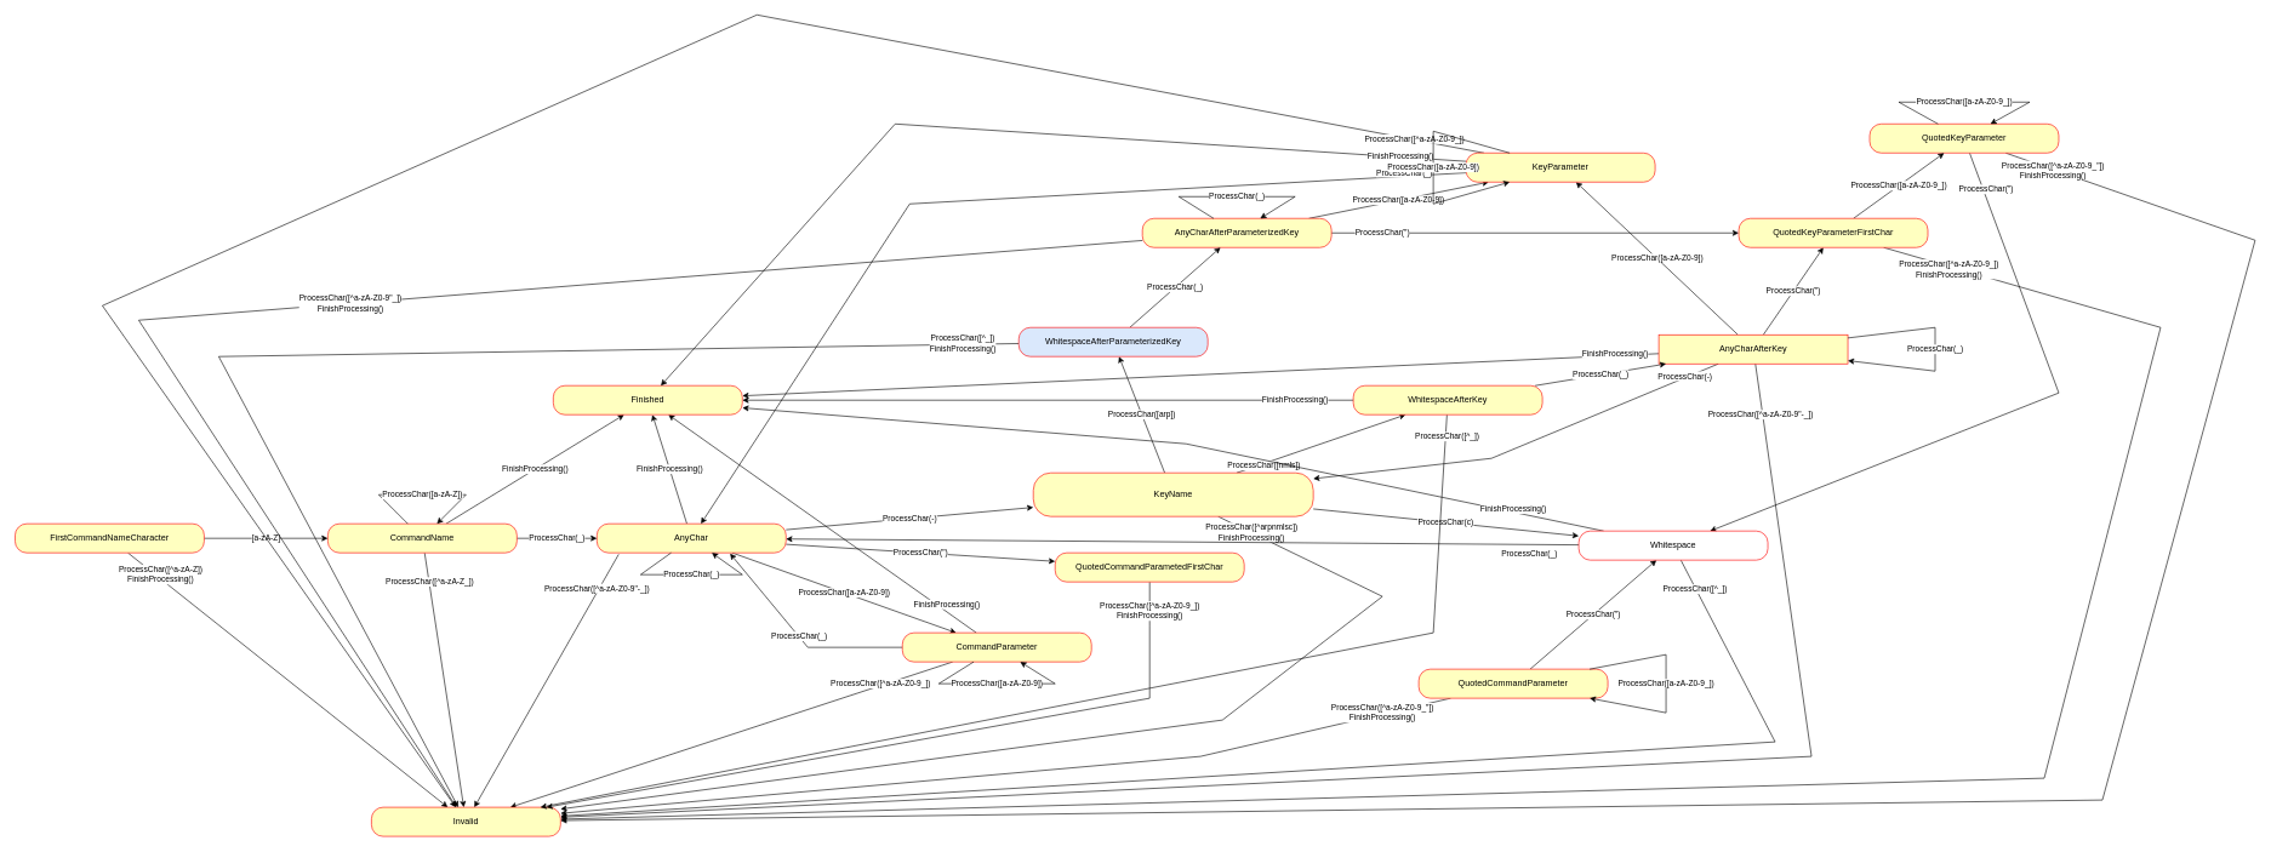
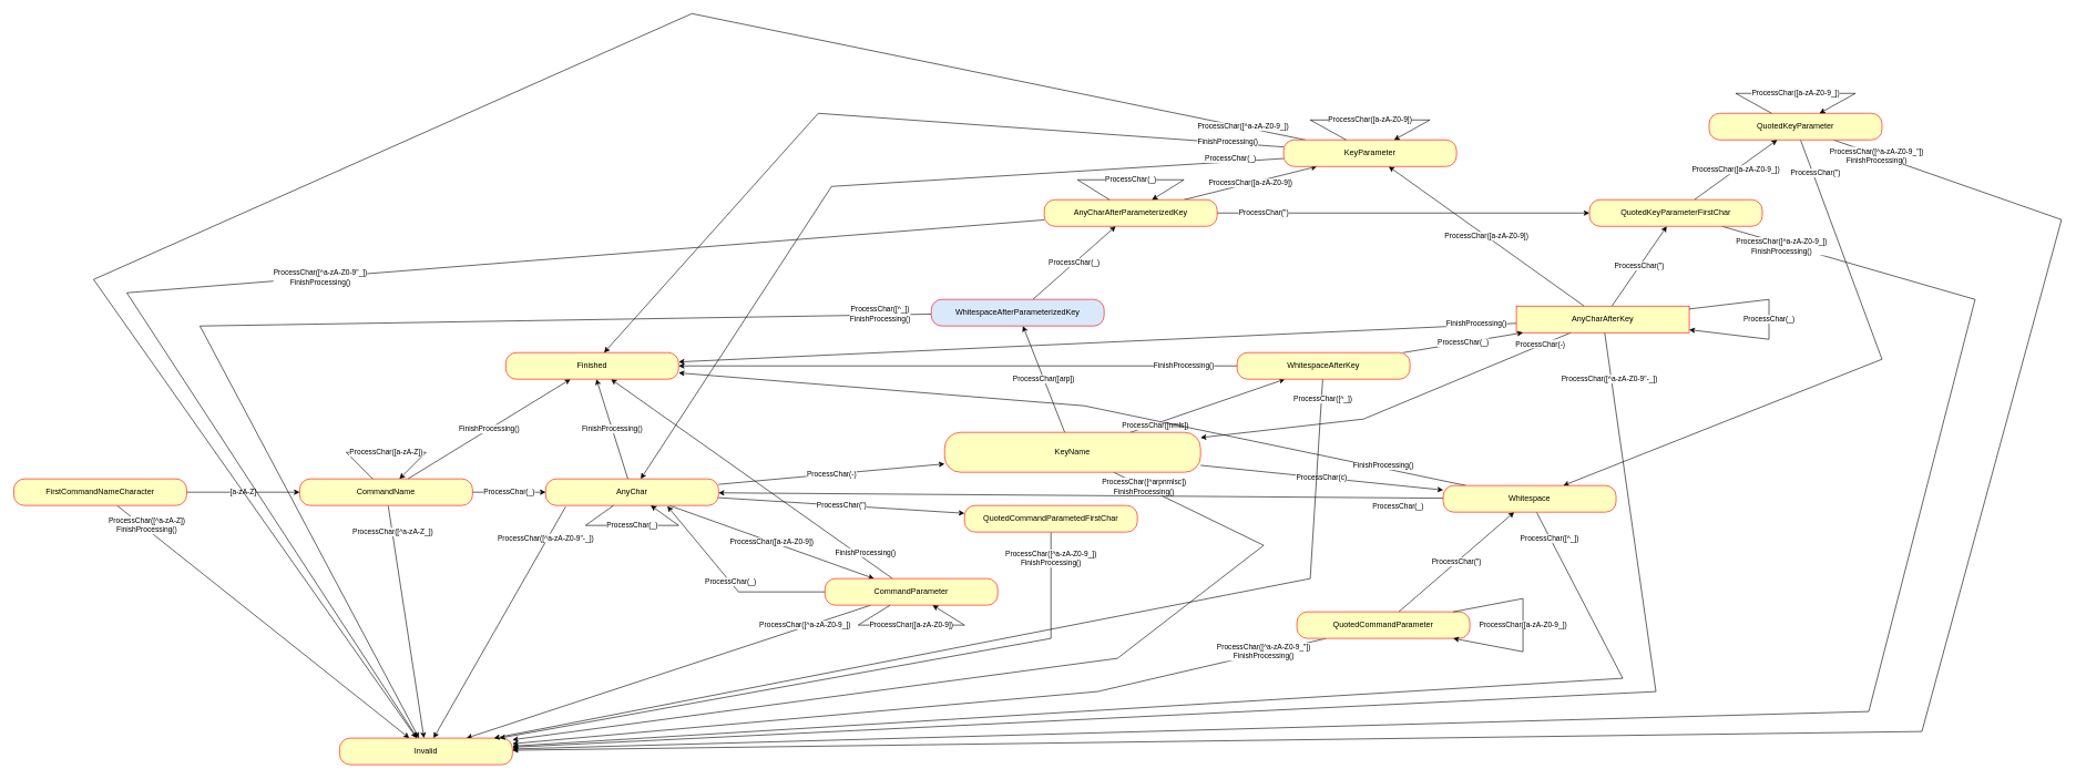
  <mxCell id="0" />
  <mxCell id="1" parent="0" />
  <mxCell id="2" value="ProcessChar([^a-zA-Z])&lt;br&gt;FinishProcessing()" style="rounded=0;orthogonalLoop=1;jettySize=auto;html=1;" edge="1" parent="1" source="4" target="31"><mxGeometry x="-0.809" y="4" relative="1" as="geometry"><mxPoint as="offset" /></mxGeometry></mxCell>
  <mxCell id="3" value="[a-zA-Z]" style="rounded=0;orthogonalLoop=1;jettySize=auto;html=1;" edge="1" parent="1" source="4" target="24"><mxGeometry relative="1" as="geometry" /></mxCell>
  <mxCell id="4" value="FirstCommandNameCharacter" style="rounded=1;whiteSpace=wrap;html=1;arcSize=40;fontColor=#000000;fillColor=#ffffc0;strokeColor=#ff0000;" vertex="1" parent="1"><mxGeometry x="20" y="720" width="260" height="40" as="geometry" /></mxCell>
  <mxCell id="5" value="ProcessChar(-)" style="edgeStyle=none;rounded=0;orthogonalLoop=1;jettySize=auto;html=1;" edge="1" parent="1" source="10" target="36"><mxGeometry x="-0.831" y="-2" relative="1" as="geometry"><Array as="points"><mxPoint x="2050" y="630" /></Array><mxPoint as="offset" /></mxGeometry></mxCell>
  <mxCell id="6" value="ProcessChar(&quot;)" style="edgeStyle=none;rounded=0;orthogonalLoop=1;jettySize=auto;html=1;" edge="1" parent="1" source="10" target="51"><mxGeometry relative="1" as="geometry" /></mxCell>
  <mxCell id="7" value="ProcessChar([a-zA-Z0-9])" style="edgeStyle=none;rounded=0;orthogonalLoop=1;jettySize=auto;html=1;" edge="1" parent="1" source="10" target="40"><mxGeometry relative="1" as="geometry" /></mxCell>
  <mxCell id="8" value="FinishProcessing()" style="edgeStyle=none;rounded=0;orthogonalLoop=1;jettySize=auto;html=1;" edge="1" parent="1" source="10" target="30"><mxGeometry x="-0.905" y="-3" relative="1" as="geometry"><mxPoint as="offset" /></mxGeometry></mxCell>
  <mxCell id="9" value="ProcessChar([^a-zA-Z0-9&quot;-_])" style="edgeStyle=none;rounded=0;orthogonalLoop=1;jettySize=auto;html=1;" edge="1" parent="1" source="10" target="31"><mxGeometry x="-0.938" y="-3" relative="1" as="geometry"><Array as="points"><mxPoint x="2490" y="1040" /></Array><mxPoint as="offset" /></mxGeometry></mxCell>
  <mxCell id="10" value="AnyCharAfterKey" style="whiteSpace=wrap;html=1;arcSize=40;fontColor=#000000;fillColor=#ffffc0;strokeColor=#ff0000;rounded=0;" vertex="1" parent="1"><mxGeometry x="2280" y="460" width="260" height="40" as="geometry" /></mxCell>
  <mxCell id="11" value="ProcessChar(&quot;)" style="edgeStyle=none;rounded=0;orthogonalLoop=1;jettySize=auto;html=1;" edge="1" parent="1" source="14" target="51"><mxGeometry x="-0.75" relative="1" as="geometry"><mxPoint as="offset" /></mxGeometry></mxCell>
  <mxCell id="12" value="ProcessChar([a-zA-Z0-9])" style="edgeStyle=none;rounded=0;orthogonalLoop=1;jettySize=auto;html=1;" edge="1" parent="1" source="14" target="40"><mxGeometry relative="1" as="geometry" /></mxCell>
  <mxCell id="13" value="&lt;div&gt;ProcessChar([^a-zA-Z0-9&quot;_])&lt;/div&gt;&lt;div&gt;FinishProcessing()&lt;br&gt;&lt;/div&gt;" style="edgeStyle=none;rounded=0;orthogonalLoop=1;jettySize=auto;html=1;" edge="1" parent="1" source="14" target="31"><mxGeometry relative="1" as="geometry"><Array as="points"><mxPoint x="190" y="440" /></Array></mxGeometry></mxCell>
  <mxCell id="14" value="AnyCharAfterParameterizedKey" style="rounded=1;whiteSpace=wrap;html=1;arcSize=40;fontColor=#000000;fillColor=#ffffc0;strokeColor=#ff0000;" vertex="1" parent="1"><mxGeometry x="1570" y="300" width="260" height="40" as="geometry" /></mxCell>
  <mxCell id="15" value="FinishProcessing()" style="edgeStyle=none;rounded=0;orthogonalLoop=1;jettySize=auto;html=1;" edge="1" parent="1" source="20" target="30"><mxGeometry relative="1" as="geometry" /></mxCell>
  <mxCell id="16" value="ProcessChar(-)" style="edgeStyle=none;rounded=0;orthogonalLoop=1;jettySize=auto;html=1;" edge="1" parent="1" source="20" target="36"><mxGeometry relative="1" as="geometry" /></mxCell>
  <mxCell id="17" value="ProcessChar(&quot;)" style="edgeStyle=none;rounded=0;orthogonalLoop=1;jettySize=auto;html=1;" edge="1" parent="1" source="20" target="45"><mxGeometry relative="1" as="geometry" /></mxCell>
  <mxCell id="18" value="ProcessChar([a-zA-Z0-9])" style="edgeStyle=none;rounded=0;orthogonalLoop=1;jettySize=auto;html=1;" edge="1" parent="1" source="20" target="29"><mxGeometry relative="1" as="geometry" /></mxCell>
  <mxCell id="19" value="ProcessChar([^a-zA-Z0-9&quot;-_])" style="edgeStyle=none;rounded=0;orthogonalLoop=1;jettySize=auto;html=1;exitX=0.115;exitY=1.05;exitDx=0;exitDy=0;exitPerimeter=0;" edge="1" parent="1" source="20" target="31"><mxGeometry x="-0.718" y="-2" relative="1" as="geometry"><mxPoint y="-1" as="offset" /></mxGeometry></mxCell>
  <mxCell id="20" value="AnyChar" style="rounded=1;whiteSpace=wrap;html=1;arcSize=40;fontColor=#000000;fillColor=#ffffc0;strokeColor=#ff0000;" vertex="1" parent="1"><mxGeometry x="820" y="720" width="260" height="40" as="geometry" /></mxCell>
  <mxCell id="21" value="FinishProcessing()" style="edgeStyle=none;rounded=0;orthogonalLoop=1;jettySize=auto;html=1;" edge="1" parent="1" source="24" target="30"><mxGeometry relative="1" as="geometry" /></mxCell>
  <mxCell id="22" value="ProcessChar(_)" style="edgeStyle=none;rounded=0;orthogonalLoop=1;jettySize=auto;html=1;" edge="1" parent="1" source="24" target="20"><mxGeometry relative="1" as="geometry" /></mxCell>
  <mxCell id="23" value="ProcessChar([^a-zA-Z_])" style="edgeStyle=none;rounded=0;orthogonalLoop=1;jettySize=auto;html=1;" edge="1" parent="1" source="24" target="31"><mxGeometry x="-0.771" y="1" relative="1" as="geometry"><mxPoint as="offset" /></mxGeometry></mxCell>
  <mxCell id="24" value="CommandName" style="rounded=1;whiteSpace=wrap;html=1;arcSize=40;fontColor=#000000;fillColor=#ffffc0;strokeColor=#ff0000;" vertex="1" parent="1"><mxGeometry x="450" y="720" width="260" height="40" as="geometry" /></mxCell>
  <mxCell id="25" value="ProcessChar(_)" style="edgeStyle=none;rounded=0;orthogonalLoop=1;jettySize=auto;html=1;entryX=0.704;entryY=1.025;entryDx=0;entryDy=0;entryPerimeter=0;" edge="1" parent="1" source="29" target="20"><mxGeometry relative="1" as="geometry"><Array as="points"><mxPoint x="1110" y="890" /></Array></mxGeometry></mxCell>
  <mxCell id="26" value="ProcessChar([^a-zA-Z0-9_])" style="edgeStyle=none;rounded=0;orthogonalLoop=1;jettySize=auto;html=1;" edge="1" parent="1" source="29" target="31"><mxGeometry x="-0.676" y="-2" relative="1" as="geometry"><mxPoint y="-1" as="offset" /></mxGeometry></mxCell>
  <mxCell id="27" style="edgeStyle=none;rounded=0;orthogonalLoop=1;jettySize=auto;html=1;" edge="1" parent="1" source="29" target="30"><mxGeometry relative="1" as="geometry" /></mxCell>
  <mxCell id="28" value="FinishProcessing()" style="edgeLabel;html=1;align=center;verticalAlign=middle;resizable=0;points=[];" vertex="1" connectable="0" parent="27"><mxGeometry x="0.182" y="-1" relative="1" as="geometry"><mxPoint x="208.18" y="138.27" as="offset" /></mxGeometry></mxCell>
  <mxCell id="29" value="CommandParameter" style="rounded=1;whiteSpace=wrap;html=1;arcSize=40;fontColor=#000000;fillColor=#ffffc0;strokeColor=#ff0000;" vertex="1" parent="1"><mxGeometry x="1240" y="870" width="260" height="40" as="geometry" /></mxCell>
  <mxCell id="30" value="Finished" style="rounded=1;whiteSpace=wrap;html=1;arcSize=40;fontColor=#000000;fillColor=#ffffc0;strokeColor=#ff0000;" vertex="1" parent="1"><mxGeometry x="760" y="530" width="260" height="40" as="geometry" /></mxCell>
  <mxCell id="31" value="Invalid" style="rounded=1;whiteSpace=wrap;html=1;arcSize=40;fontColor=#000000;fillColor=#ffffc0;strokeColor=#ff0000;" vertex="1" parent="1"><mxGeometry x="510" y="1110" width="260" height="40" as="geometry" /></mxCell>
  <mxCell id="32" value="&lt;div&gt;ProcessChar([^arpnmlsc])&lt;/div&gt;&lt;div&gt;FinishProcessing()&lt;br&gt;&lt;/div&gt;" style="edgeStyle=none;rounded=0;orthogonalLoop=1;jettySize=auto;html=1;" edge="1" parent="1" source="36" target="31"><mxGeometry x="-0.929" relative="1" as="geometry"><Array as="points"><mxPoint x="1900" y="820" /><mxPoint x="1680" y="990" /></Array><mxPoint as="offset" /></mxGeometry></mxCell>
  <mxCell id="33" value="ProcessChar(c)" style="edgeStyle=none;rounded=0;orthogonalLoop=1;jettySize=auto;html=1;" edge="1" parent="1" source="36" target="62"><mxGeometry relative="1" as="geometry" /></mxCell>
  <mxCell id="34" value="ProcessChar([nmls])" style="edgeStyle=none;rounded=0;orthogonalLoop=1;jettySize=auto;html=1;" edge="1" parent="1" source="36" target="55"><mxGeometry x="-0.686" y="-3" relative="1" as="geometry"><mxPoint as="offset" /></mxGeometry></mxCell>
  <mxCell id="35" value="ProcessChar([arp])" style="edgeStyle=none;rounded=0;orthogonalLoop=1;jettySize=auto;html=1;" edge="1" parent="1" source="36" target="58"><mxGeometry relative="1" as="geometry" /></mxCell>
  <mxCell id="36" value="KeyName" style="rounded=1;whiteSpace=wrap;html=1;arcSize=40;fontColor=#000000;fillColor=#ffffc0;strokeColor=#ff0000;" vertex="1" parent="1"><mxGeometry x="1420" y="650" width="385" height="60" as="geometry" /></mxCell>
  <mxCell id="37" value="FinishProcessing()" style="edgeStyle=none;rounded=0;orthogonalLoop=1;jettySize=auto;html=1;" edge="1" parent="1" source="40" target="30"><mxGeometry x="-0.858" y="-2" relative="1" as="geometry"><Array as="points"><mxPoint x="1230" y="170" /></Array><mxPoint as="offset" /></mxGeometry></mxCell>
  <mxCell id="38" value="ProcessChar(_)" style="edgeStyle=none;rounded=0;orthogonalLoop=1;jettySize=auto;html=1;" edge="1" parent="1" source="40" target="20"><mxGeometry x="-0.868" y="-5" relative="1" as="geometry"><Array as="points"><mxPoint x="1250" y="280" /></Array><mxPoint as="offset" /></mxGeometry></mxCell>
  <mxCell id="39" value="ProcessChar([^a-zA-Z0-9_])" style="edgeStyle=none;rounded=0;orthogonalLoop=1;jettySize=auto;html=1;" edge="1" parent="1" source="40" target="31"><mxGeometry x="-0.931" y="-1" relative="1" as="geometry"><Array as="points"><mxPoint x="1040" y="20" /><mxPoint x="140" y="420" /></Array><mxPoint as="offset" /></mxGeometry></mxCell>
- <mxCell id="40" value="KeyParameter" style="rounded=1;whiteSpace=wrap;html=1;arcSize=40;fontColor=#000000;fillColor=#ffffc0;strokeColor=#ff0000;" vertex="1" parent="1"><mxGeometry x="2015" y="210" width="260" height="40" as="geometry" /></mxCell>
+ <mxCell id="40" value="KeyParameter" style="rounded=1;whiteSpace=wrap;html=1;arcSize=40;fontColor=#000000;fillColor=#ffffc0;strokeColor=#ff0000;" vertex="1" parent="1"><mxGeometry x="1930" y="210" width="260" height="40" as="geometry" /></mxCell>
  <mxCell id="41" value="ProcessChar(&quot;)" style="edgeStyle=none;rounded=0;orthogonalLoop=1;jettySize=auto;html=1;" edge="1" parent="1" source="43" target="62"><mxGeometry relative="1" as="geometry" /></mxCell>
  <mxCell id="42" value="&lt;div&gt;ProcessChar([^a-zA-Z0-9_&quot;])&lt;/div&gt;&lt;div&gt;FinishProcessing()&lt;br&gt;&lt;/div&gt;" style="edgeStyle=none;rounded=0;orthogonalLoop=1;jettySize=auto;html=1;" edge="1" parent="1" source="43" target="31"><mxGeometry x="-0.845" y="-2" relative="1" as="geometry"><Array as="points"><mxPoint x="1650" y="1040" /></Array><mxPoint as="offset" /></mxGeometry></mxCell>
  <mxCell id="43" value="QuotedCommandParameter" style="rounded=1;whiteSpace=wrap;html=1;arcSize=40;fontColor=#000000;fillColor=#ffffc0;strokeColor=#ff0000;" vertex="1" parent="1"><mxGeometry x="1950" y="920" width="260" height="40" as="geometry" /></mxCell>
  <mxCell id="44" value="&lt;div&gt;ProcessChar([^a-zA-Z0-9_])&lt;/div&gt;&lt;div&gt;FinishProcessing()&lt;br&gt;&lt;/div&gt;" style="edgeStyle=none;rounded=0;orthogonalLoop=1;jettySize=auto;html=1;" edge="1" parent="1" source="45" target="31"><mxGeometry x="-0.88" y="-20" relative="1" as="geometry"><Array as="points"><mxPoint x="1580" y="860" /><mxPoint x="1580" y="960" /></Array><mxPoint x="20" y="-20" as="offset" /></mxGeometry></mxCell>
  <mxCell id="45" value="QuotedCommandParametedFirstChar" style="rounded=1;whiteSpace=wrap;html=1;arcSize=40;fontColor=#000000;fillColor=#ffffc0;strokeColor=#ff0000;" vertex="1" parent="1"><mxGeometry x="1450" y="760" width="260" height="40" as="geometry" /></mxCell>
  <mxCell id="46" value="&lt;div&gt;ProcessChar([^a-zA-Z0-9_&quot;])&lt;/div&gt;&lt;div&gt;FinishProcessing()&lt;br&gt;&lt;/div&gt;" style="edgeStyle=none;rounded=0;orthogonalLoop=1;jettySize=auto;html=1;" edge="1" parent="1" source="48" target="31"><mxGeometry x="-0.958" y="-1" relative="1" as="geometry"><Array as="points"><mxPoint x="3100" y="330" /><mxPoint x="2890" y="1100" /></Array><mxPoint as="offset" /></mxGeometry></mxCell>
  <mxCell id="47" value="ProcessChar(&quot;)" style="edgeStyle=none;rounded=0;orthogonalLoop=1;jettySize=auto;html=1;" edge="1" parent="1" source="48" target="62"><mxGeometry x="-0.874" y="4" relative="1" as="geometry"><Array as="points"><mxPoint x="2830" y="540" /></Array><mxPoint as="offset" /></mxGeometry></mxCell>
  <mxCell id="48" value="QuotedKeyParameter" style="rounded=1;whiteSpace=wrap;html=1;arcSize=40;fontColor=#000000;fillColor=#ffffc0;strokeColor=#ff0000;" vertex="1" parent="1"><mxGeometry x="2570" y="170" width="260" height="40" as="geometry" /></mxCell>
  <mxCell id="49" value="&lt;div&gt;ProcessChar([^a-zA-Z0-9_])&lt;/div&gt;&lt;div&gt;FinishProcessing()&lt;br&gt;&lt;/div&gt;" style="edgeStyle=none;rounded=0;orthogonalLoop=1;jettySize=auto;html=1;" edge="1" parent="1" source="51" target="31"><mxGeometry x="-0.938" y="-4" relative="1" as="geometry"><Array as="points"><mxPoint x="2970" y="450" /><mxPoint x="2810" y="1070" /></Array><mxPoint as="offset" /></mxGeometry></mxCell>
  <mxCell id="50" value="ProcessChar([a-zA-Z0-9_])" style="edgeStyle=none;rounded=0;orthogonalLoop=1;jettySize=auto;html=1;" edge="1" parent="1" source="51" target="48"><mxGeometry relative="1" as="geometry" /></mxCell>
  <mxCell id="51" value="QuotedKeyParameterFirstChar" style="rounded=1;whiteSpace=wrap;html=1;arcSize=40;fontColor=#000000;fillColor=#ffffc0;strokeColor=#ff0000;" vertex="1" parent="1"><mxGeometry x="2390" y="300" width="260" height="40" as="geometry" /></mxCell>
  <mxCell id="52" value="ProcessChar(_)" style="edgeStyle=none;rounded=0;orthogonalLoop=1;jettySize=auto;html=1;" edge="1" parent="1" source="55" target="10"><mxGeometry relative="1" as="geometry" /></mxCell>
  <mxCell id="53" value="FinishProcessing()" style="edgeStyle=none;rounded=0;orthogonalLoop=1;jettySize=auto;html=1;" edge="1" parent="1" source="55" target="30"><mxGeometry x="-0.809" relative="1" as="geometry"><mxPoint as="offset" /></mxGeometry></mxCell>
  <mxCell id="54" value="ProcessChar([^_])" style="edgeStyle=none;rounded=0;orthogonalLoop=1;jettySize=auto;html=1;" edge="1" parent="1" source="55" target="31"><mxGeometry x="-0.961" y="2" relative="1" as="geometry"><Array as="points"><mxPoint x="1970" y="870" /></Array><mxPoint as="offset" /></mxGeometry></mxCell>
  <mxCell id="55" value="WhitespaceAfterKey" style="rounded=1;whiteSpace=wrap;html=1;arcSize=40;fontColor=#000000;fillColor=#ffffc0;strokeColor=#ff0000;" vertex="1" parent="1"><mxGeometry x="1860" y="530" width="260" height="40" as="geometry" /></mxCell>
  <mxCell id="56" value="ProcessChar([^_])&lt;br&gt;&lt;div&gt;FinishProcessing()&lt;/div&gt;" style="edgeStyle=none;rounded=0;orthogonalLoop=1;jettySize=auto;html=1;" edge="1" parent="1" source="58" target="31"><mxGeometry x="-0.914" y="-1" relative="1" as="geometry"><Array as="points"><mxPoint x="300" y="490" /></Array><mxPoint as="offset" /></mxGeometry></mxCell>
  <mxCell id="57" value="ProcessChar(_)" style="edgeStyle=none;rounded=0;orthogonalLoop=1;jettySize=auto;html=1;" edge="1" parent="1" source="58" target="14"><mxGeometry relative="1" as="geometry" /></mxCell>
  <mxCell id="58" value="WhitespaceAfterParameterizedKey" style="rounded=1;whiteSpace=wrap;html=1;arcSize=40;fontColor=#000000;fillColor=#dae8fc;strokeColor=#ff0000;" vertex="1" parent="1"><mxGeometry x="1400" y="450" width="260" height="40" as="geometry" /></mxCell>
  <mxCell id="59" value="ProcessChar(_)" style="edgeStyle=none;rounded=0;orthogonalLoop=1;jettySize=auto;html=1;" edge="1" parent="1" source="62" target="20"><mxGeometry x="-0.174" y="390" relative="1" as="geometry"><Array as="points" /><mxPoint x="385" y="-374" as="offset" /></mxGeometry></mxCell>
  <mxCell id="60" value="ProcessChar([^_])" style="edgeStyle=none;rounded=0;orthogonalLoop=1;jettySize=auto;html=1;" edge="1" parent="1" source="62" target="31"><mxGeometry x="-0.954" y="-1" relative="1" as="geometry"><Array as="points"><mxPoint x="2440" y="1020" /></Array><mxPoint as="offset" /></mxGeometry></mxCell>
  <mxCell id="61" value="FinishProcessing()" style="edgeStyle=none;rounded=0;orthogonalLoop=1;jettySize=auto;html=1;" edge="1" parent="1" source="62" target="30"><mxGeometry x="-0.787" y="-4" relative="1" as="geometry"><Array as="points"><mxPoint x="1630" y="610" /></Array><mxPoint as="offset" /></mxGeometry></mxCell>
- <mxCell id="62" value="Whitespace" style="rounded=1;whiteSpace=wrap;html=1;arcSize=40;fontColor=#000000;fillColor=#ffffff;strokeColor=#ff0000;" vertex="1" parent="1"><mxGeometry x="2170" y="730" width="260" height="40" as="geometry" /></mxCell>
+ <mxCell id="62" value="Whitespace" style="rounded=1;whiteSpace=wrap;html=1;arcSize=40;fontColor=#000000;fillColor=#ffffc0;strokeColor=#ff0000;" vertex="1" parent="1"><mxGeometry x="2170" y="730" width="260" height="40" as="geometry" /></mxCell>
  <mxCell id="63" value="ProcessChar([a-zA-Z])" style="edgeStyle=none;rounded=0;orthogonalLoop=1;jettySize=auto;html=1;" edge="1" parent="1" source="24" target="24"><mxGeometry relative="1" as="geometry"><Array as="points"><mxPoint x="640" y="680" /></Array></mxGeometry></mxCell>
  <mxCell id="64" value="ProcessChar(_)" style="edgeStyle=none;rounded=0;orthogonalLoop=1;jettySize=auto;html=1;" edge="1" parent="1" source="20" target="20"><mxGeometry relative="1" as="geometry"><Array as="points"><mxPoint x="880" y="790" /></Array></mxGeometry></mxCell>
  <mxCell id="65" value="ProcessChar([a-zA-Z0-9])" style="edgeStyle=none;rounded=0;orthogonalLoop=1;jettySize=auto;html=1;" edge="1" parent="1" source="29" target="29"><mxGeometry relative="1" as="geometry"><Array as="points"><mxPoint x="1290" y="940" /></Array></mxGeometry></mxCell>
  <mxCell id="66" value="ProcessChar([a-zA-Z0-9_])" style="edgeStyle=none;rounded=0;orthogonalLoop=1;jettySize=auto;html=1;" edge="1" parent="1" source="43" target="43"><mxGeometry relative="1" as="geometry"><Array as="points"><mxPoint x="2290" y="900" /><mxPoint x="2290" y="980" /></Array><mxPoint as="offset" /></mxGeometry></mxCell>
  <mxCell id="67" value="ProcessChar(_)" style="edgeStyle=none;rounded=0;orthogonalLoop=1;jettySize=auto;html=1;" edge="1" parent="1" source="10" target="10"><mxGeometry relative="1" as="geometry"><Array as="points"><mxPoint x="2660" y="510" /></Array></mxGeometry></mxCell>
  <mxCell id="68" value="ProcessChar(_)" style="edgeStyle=none;rounded=0;orthogonalLoop=1;jettySize=auto;html=1;" edge="1" parent="1" source="14" target="14"><mxGeometry relative="1" as="geometry"><Array as="points"><mxPoint x="1780" y="270" /></Array></mxGeometry></mxCell>
  <mxCell id="69" value="ProcessChar([a-zA-Z0-9])" style="edgeStyle=none;rounded=0;orthogonalLoop=1;jettySize=auto;html=1;" edge="1" parent="1" source="40" target="40"><mxGeometry relative="1" as="geometry"><Array as="points"><mxPoint x="1970" y="180" /></Array></mxGeometry></mxCell>
  <mxCell id="70" value="ProcessChar([a-zA-Z0-9_])" style="edgeStyle=none;rounded=0;orthogonalLoop=1;jettySize=auto;html=1;" edge="1" parent="1" source="48" target="48"><mxGeometry relative="1" as="geometry"><Array as="points"><mxPoint x="2790" y="140" /></Array></mxGeometry></mxCell>
